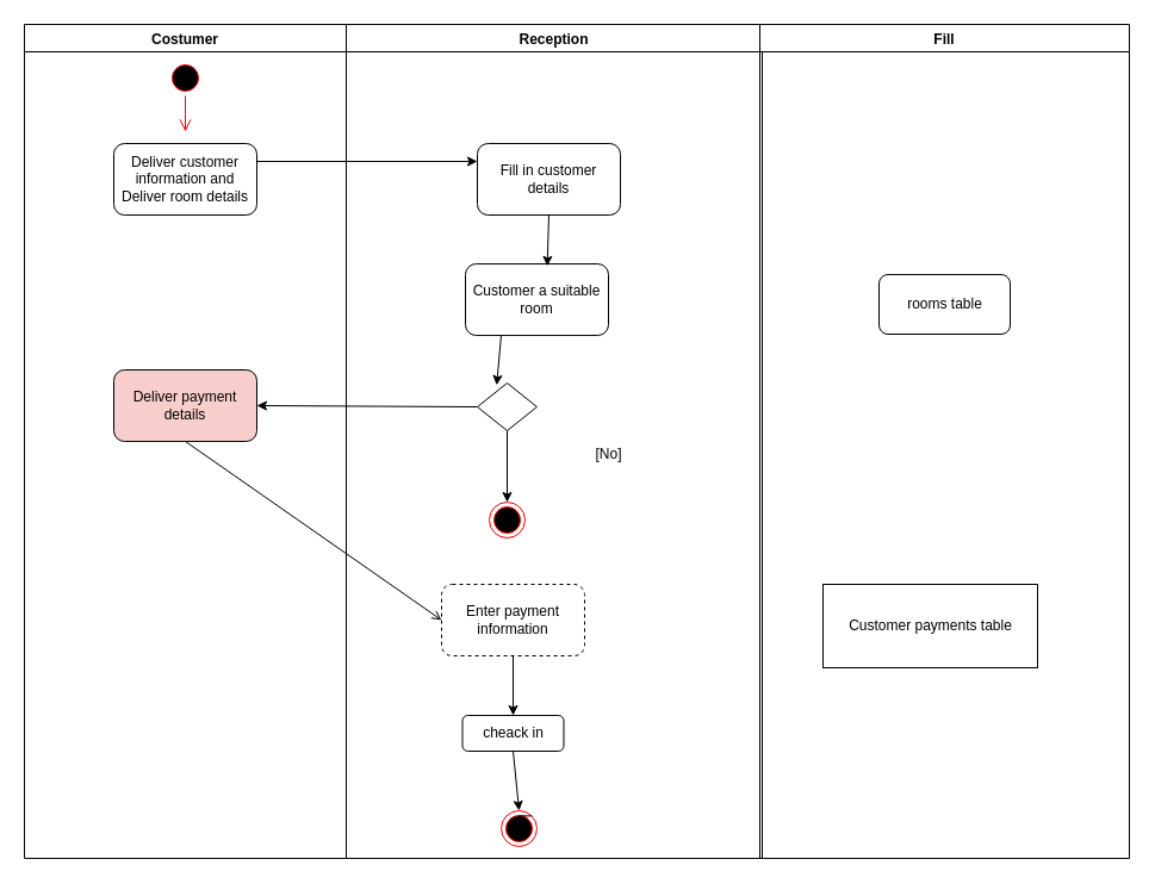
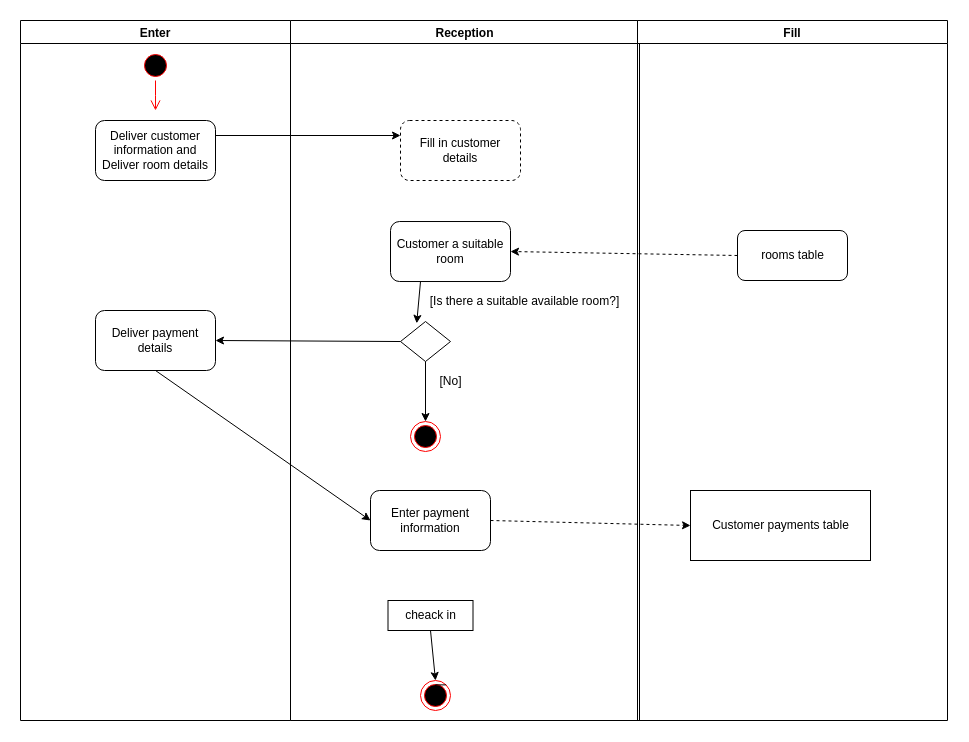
  <mxCell id="0" />
  <mxCell id="1" parent="0" />
- <mxCell id="2" value="Costumer" style="swimlane;" vertex="1" parent="1"><mxGeometry x="20" y="20" width="270" height="700" as="geometry" /></mxCell>
+ <mxCell id="2" value="Enter" style="swimlane;" vertex="1" parent="1"><mxGeometry x="20" y="20" width="270" height="700" as="geometry" /></mxCell>
  <mxCell id="3" value="" style="ellipse;html=1;shape=startState;fillColor=#000000;strokeColor=#ff0000;" vertex="1" parent="2"><mxGeometry x="120" y="30" width="30" height="30" as="geometry" /></mxCell>
  <mxCell id="4" value="" style="edgeStyle=orthogonalEdgeStyle;html=1;verticalAlign=bottom;endArrow=open;endSize=8;strokeColor=#ff0000;rounded=0;" edge="1" source="3" parent="2"><mxGeometry relative="1" as="geometry"><mxPoint x="135" y="90" as="targetPoint" /></mxGeometry></mxCell>
  <mxCell id="5" value="Deliver customer information and Deliver room details" style="rounded=1;whiteSpace=wrap;html=1;" vertex="1" parent="2"><mxGeometry x="75" y="100" width="120" height="60" as="geometry" /></mxCell>
- <mxCell id="6" value="Deliver payment details" style="rounded=1;whiteSpace=wrap;html=1;fillColor=#f8cecc;" vertex="1" parent="2"><mxGeometry x="75" y="290" width="120" height="60" as="geometry" /></mxCell>
+ <mxCell id="6" value="Deliver payment details" style="rounded=1;whiteSpace=wrap;html=1;" vertex="1" parent="2"><mxGeometry x="75" y="290" width="120" height="60" as="geometry" /></mxCell>
  <mxCell id="7" value="Reception" style="swimlane;startSize=23;" vertex="1" parent="1"><mxGeometry x="290" y="20" width="349" height="700" as="geometry" /></mxCell>
- <mxCell id="8" value="Fill in customer details" style="rounded=1;whiteSpace=wrap;html=1;" vertex="1" parent="7"><mxGeometry x="110" y="100" width="120" height="60" as="geometry" /></mxCell>
+ <mxCell id="8" value="Fill in customer details" style="rounded=1;whiteSpace=wrap;html=1;dashed=1;" vertex="1" parent="7"><mxGeometry x="110" y="100" width="120" height="60" as="geometry" /></mxCell>
  <mxCell id="9" value="Customer a suitable room" style="rounded=1;whiteSpace=wrap;html=1;" vertex="1" parent="7"><mxGeometry x="100" y="201.02" width="120" height="60" as="geometry" /></mxCell>
  <mxCell id="10" value="" style="rhombus;whiteSpace=wrap;html=1;fontSize=12;" vertex="1" parent="7"><mxGeometry x="110" y="301.02" width="50" height="40" as="geometry" /></mxCell>
+ <mxCell id="11" value="[Is there a suitable available room?]" style="text;html=1;align=center;verticalAlign=middle;resizable=0;points=[];autosize=1;strokeColor=none;fillColor=none;fontSize=12;" vertex="1" parent="7"><mxGeometry x="129" y="271.02" width="210" height="20" as="geometry" /></mxCell>
  <mxCell id="12" value="" style="ellipse;html=1;shape=endState;fillColor=#000000;strokeColor=#ff0000;fontSize=12;" vertex="1" parent="7"><mxGeometry x="120" y="401.02" width="30" height="30" as="geometry" /></mxCell>
- <mxCell id="13" value="Enter payment information" style="rounded=1;whiteSpace=wrap;html=1;fontSize=12;dashed=1;" vertex="1" parent="7"><mxGeometry x="80" y="470" width="120" height="60" as="geometry" /></mxCell>
- <mxCell id="14" value="" style="endArrow=classic;html=1;rounded=0;fontSize=12;exitX=0.5;exitY=1;exitDx=0;exitDy=0;entryX=0.572;entryY=0.03;entryDx=0;entryDy=0;entryPerimeter=0;" edge="1" parent="7" source="8" target="9"><mxGeometry width="50" height="50" relative="1" as="geometry"><mxPoint x="167.8" y="190.0" as="sourcePoint" /><mxPoint x="-60" y="201.02" as="targetPoint" /></mxGeometry></mxCell>
+ <mxCell id="13" value="Enter payment information" style="rounded=1;whiteSpace=wrap;html=1;fontSize=12;" vertex="1" parent="7"><mxGeometry x="80" y="470" width="120" height="60" as="geometry" /></mxCell>
  <mxCell id="15" value="" style="endArrow=classic;html=1;rounded=0;fontSize=12;entryX=0.324;entryY=0.045;entryDx=0;entryDy=0;entryPerimeter=0;exitX=0.25;exitY=1;exitDx=0;exitDy=0;" edge="1" parent="7" source="9" target="10"><mxGeometry width="50" height="50" relative="1" as="geometry"><mxPoint y="306.02" as="sourcePoint" /><mxPoint x="50" y="256.02" as="targetPoint" /></mxGeometry></mxCell>
  <mxCell id="16" value="" style="endArrow=classic;html=1;rounded=0;fontSize=12;exitX=0.5;exitY=1;exitDx=0;exitDy=0;entryX=0.5;entryY=0;entryDx=0;entryDy=0;" edge="1" parent="7" source="10" target="12"><mxGeometry width="50" height="50" relative="1" as="geometry"><mxPoint x="240" y="421.02" as="sourcePoint" /><mxPoint x="135" y="391.02" as="targetPoint" /></mxGeometry></mxCell>
- <mxCell id="17" value="cheack in" style="rounded=1;whiteSpace=wrap;html=1;" vertex="1" parent="7"><mxGeometry x="97.5" y="580" width="85" height="30" as="geometry" /></mxCell>
- <mxCell id="18" value="" style="endArrow=classic;html=1;rounded=0;fontSize=12;exitX=0.5;exitY=1;exitDx=0;exitDy=0;entryX=0.5;entryY=0;entryDx=0;entryDy=0;" edge="1" parent="7" source="13" target="17"><mxGeometry width="50" height="50" relative="1" as="geometry"><mxPoint x="120" y="600" as="sourcePoint" /><mxPoint x="170" y="550" as="targetPoint" /></mxGeometry></mxCell>
+ <mxCell id="17" value="cheack in" style="whiteSpace=wrap;html=1;rounded=0;" vertex="1" parent="7"><mxGeometry x="97.5" y="580" width="85" height="30" as="geometry" /></mxCell>
  <mxCell id="19" value="" style="ellipse;html=1;shape=endState;fillColor=#000000;strokeColor=#ff0000;fontSize=12;" vertex="1" parent="7"><mxGeometry x="130" y="660" width="30" height="30" as="geometry" /></mxCell>
  <mxCell id="20" value="" style="endArrow=classic;html=1;rounded=0;fontSize=12;exitX=0.5;exitY=1;exitDx=0;exitDy=0;entryX=0.5;entryY=0;entryDx=0;entryDy=0;" edge="1" parent="7" source="17" target="19"><mxGeometry width="50" height="50" relative="1" as="geometry"><mxPoint x="150" y="540" as="sourcePoint" /><mxPoint x="150" y="590" as="targetPoint" /></mxGeometry></mxCell>
  <mxCell id="21" style="edgeStyle=orthogonalEdgeStyle;rounded=0;orthogonalLoop=1;jettySize=auto;html=1;exitX=1;exitY=0;exitDx=0;exitDy=0;fontSize=12;" edge="1" parent="7" source="19"><mxGeometry relative="1" as="geometry"><mxPoint x="145" y="675" as="targetPoint" /></mxGeometry></mxCell>
  <mxCell id="22" value="Fill" style="swimlane;" vertex="1" parent="1"><mxGeometry x="637" y="20" width="310" height="700" as="geometry" /></mxCell>
  <mxCell id="23" value="rooms table" style="html=1;rounded=1;" vertex="1" parent="22"><mxGeometry x="100" y="210" width="110" height="50" as="geometry" /></mxCell>
  <mxCell id="24" value="Customer payments table" style="html=1;" vertex="1" parent="22"><mxGeometry x="53" y="470" width="180" height="70" as="geometry" /></mxCell>
  <mxCell id="25" value="" style="endArrow=classic;html=1;rounded=0;fontSize=12;exitX=0;exitY=0.5;exitDx=0;exitDy=0;entryX=1;entryY=0.5;entryDx=0;entryDy=0;" edge="1" parent="1" source="10" target="6"><mxGeometry width="50" height="50" relative="1" as="geometry"><mxPoint x="180" y="540" as="sourcePoint" /><mxPoint x="220" y="310" as="targetPoint" /></mxGeometry></mxCell>
  <mxCell id="26" value="" style="endArrow=classic;html=1;rounded=0;fontSize=12;entryX=0;entryY=0.25;entryDx=0;entryDy=0;exitX=1;exitY=0.25;exitDx=0;exitDy=0;" edge="1" parent="1" source="5" target="8"><mxGeometry width="50" height="50" relative="1" as="geometry"><mxPoint x="220" y="300" as="sourcePoint" /><mxPoint x="300" y="270" as="targetPoint" /></mxGeometry></mxCell>
- <mxCell id="27" value="" style="endArrow=open;html=1;rounded=0;fontSize=12;exitX=0.5;exitY=1;exitDx=0;exitDy=0;entryX=0;entryY=0.5;entryDx=0;entryDy=0;" edge="1" parent="1" source="6" target="13"><mxGeometry width="50" height="50" relative="1" as="geometry"><mxPoint x="170" y="500" as="sourcePoint" /><mxPoint x="220" y="450" as="targetPoint" /></mxGeometry></mxCell>
- <mxCell id="28" value="[No]" style="text;html=1;align=center;verticalAlign=middle;resizable=0;points=[];autosize=1;strokeColor=none;fillColor=none;fontSize=12;" vertex="1" parent="1"><mxGeometry x="490" y="371.02" width="40" height="20" as="geometry" /></mxCell>
+ <mxCell id="27" value="" style="endArrow=classic;html=1;rounded=0;fontSize=12;exitX=0.5;exitY=1;exitDx=0;exitDy=0;entryX=0;entryY=0.5;entryDx=0;entryDy=0;" edge="1" parent="1" source="6" target="13"><mxGeometry width="50" height="50" relative="1" as="geometry"><mxPoint x="170" y="500" as="sourcePoint" /><mxPoint x="220" y="450" as="targetPoint" /></mxGeometry></mxCell>
+ <mxCell id="28" value="[No]" style="text;html=1;align=center;verticalAlign=middle;resizable=0;points=[];autosize=1;strokeColor=none;fillColor=none;fontSize=12;" vertex="1" parent="1"><mxGeometry x="430" y="371.02" width="40" height="20" as="geometry" /></mxCell>
+ <mxCell id="29" value="" style="endArrow=classic;html=1;rounded=0;fontSize=12;exitX=1;exitY=0.5;exitDx=0;exitDy=0;entryX=0;entryY=0.5;entryDx=0;entryDy=0;dashed=1;" edge="1" parent="1" source="13" target="24"><mxGeometry width="50" height="50" relative="1" as="geometry"><mxPoint x="580" y="650" as="sourcePoint" /><mxPoint x="630" y="600" as="targetPoint" /></mxGeometry></mxCell>
+ <mxCell id="30" value="" style="endArrow=classic;html=1;rounded=0;fontSize=12;exitX=0;exitY=0.5;exitDx=0;exitDy=0;dashed=1;entryX=1;entryY=0.5;entryDx=0;entryDy=0;" edge="1" parent="1" source="23" target="9"><mxGeometry width="50" height="50" relative="1" as="geometry"><mxPoint x="640" y="230" as="sourcePoint" /><mxPoint x="530" y="220" as="targetPoint" /></mxGeometry></mxCell>
